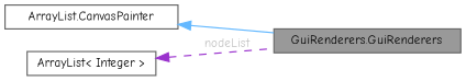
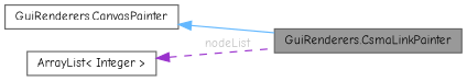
  digraph {
    fontname="Comic Neue"
    rankdir=LR
    node [color=gray40 fillcolor=white fontname="Comic Neue" fontsize=10 shape=box style=filled]
    edge [dir=back fontname="Comic Neue" fontsize=10 labelfontname=Helvetica labelfontsize=10]
-   n1 [fillcolor=grey60 fontcolor=black height=0.2 label="GuiRenderers.GuiRenderers" width=0.4]
-   n2 [height=0.2 label="ArrayList.CanvasPainter" width=0.4]
+   n1 [fillcolor=grey60 fontcolor=black height=0.2 label="GuiRenderers.CsmaLinkPainter" width=0.4]
+   n2 [height=0.2 label="GuiRenderers.CanvasPainter" width=0.4]
    n3 [height=0.2 label="ArrayList\< Integer \>" width=0.4]
    n2 -> n1 [color=steelblue1 style=solid]
    n3 -> n1 [color=darkorchid3 fontcolor=grey label=" nodeList" style=dashed]
  }
